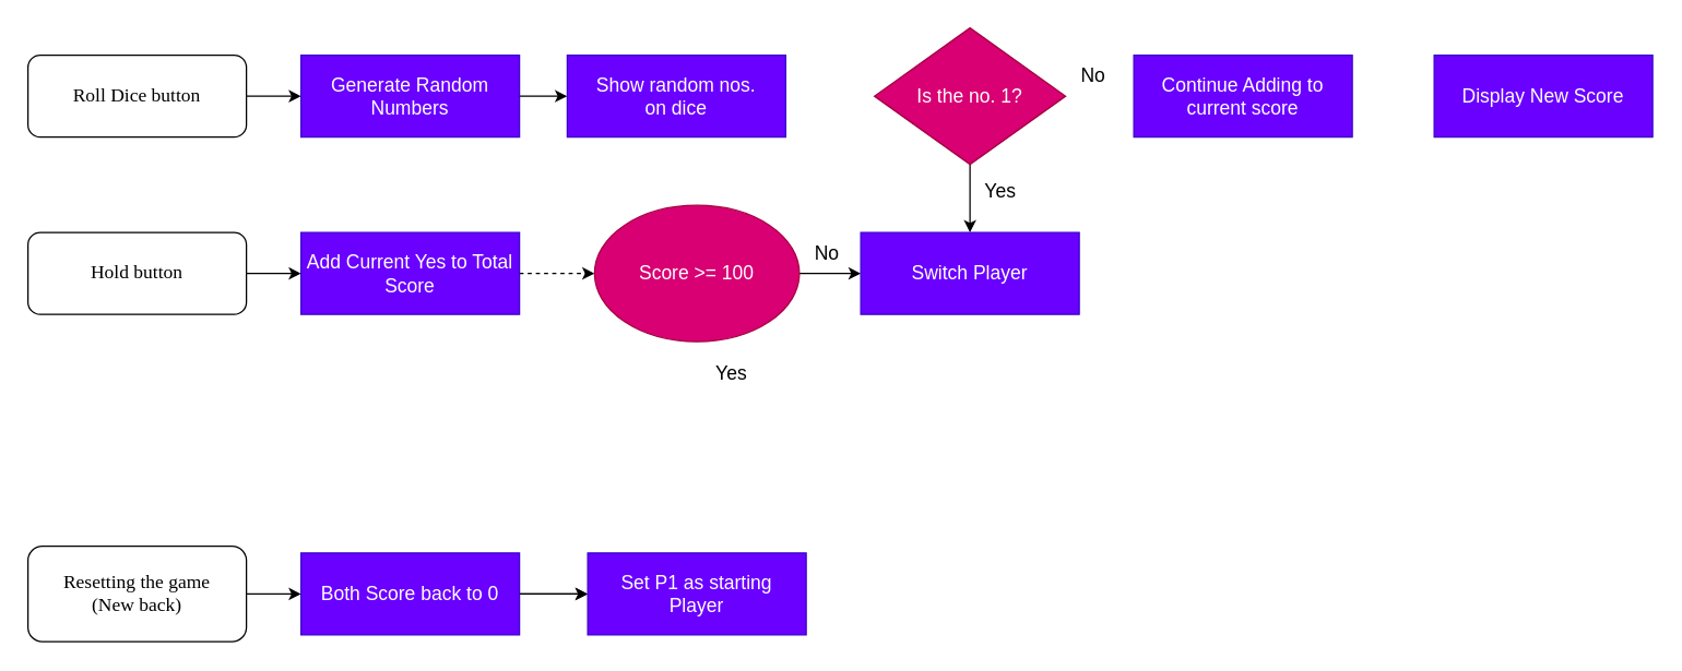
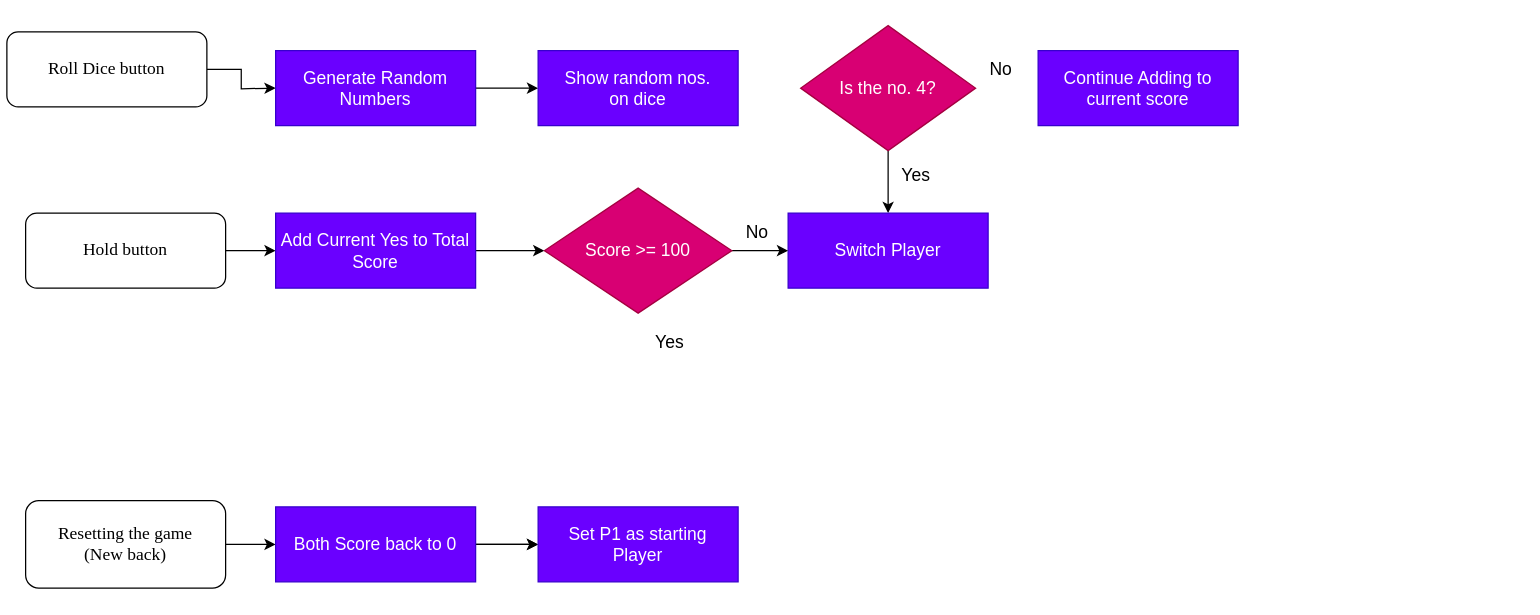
  <mxCell id="0" />
  <mxCell id="1" parent="0" />
  <mxCell id="2" style="edgeStyle=orthogonalEdgeStyle;rounded=0;orthogonalLoop=1;jettySize=auto;html=1;exitX=1;exitY=0.5;exitDx=0;exitDy=0;" edge="1" parent="1" source="3"><mxGeometry relative="1" as="geometry"><mxPoint x="220" y="70" as="targetPoint" /></mxGeometry></mxCell>
- <mxCell id="3" value="&lt;font style=&quot;font-size: 14px;&quot;&gt;Roll Dice button&lt;/font&gt;" style="rounded=1;whiteSpace=wrap;html=1;fontFamily=Verdana;shadow=0;glass=0;" vertex="1" parent="1"><mxGeometry x="20" y="40" width="160" height="60" as="geometry" /></mxCell>
+ <mxCell id="3" value="&lt;font style=&quot;font-size: 14px;&quot;&gt;Roll Dice button&lt;/font&gt;" style="rounded=1;whiteSpace=wrap;html=1;fontFamily=Verdana;shadow=0;glass=0;" vertex="1" parent="1"><mxGeometry x="5" y="25" width="160" height="60" as="geometry" /></mxCell>
  <mxCell id="4" style="edgeStyle=orthogonalEdgeStyle;rounded=0;orthogonalLoop=1;jettySize=auto;html=1;exitX=1;exitY=0.5;exitDx=0;exitDy=0;" edge="1" parent="1" source="5"><mxGeometry relative="1" as="geometry"><mxPoint x="220" y="435" as="targetPoint" /></mxGeometry></mxCell>
  <mxCell id="5" value="&lt;font style=&quot;font-size: 14px;&quot;&gt;Resetting the game &lt;br&gt;(New back)&lt;/font&gt;" style="rounded=1;whiteSpace=wrap;html=1;fontFamily=Verdana;horizontal=1;spacingBottom=0;spacing=2;" vertex="1" parent="1"><mxGeometry x="20" y="400" width="160" height="70" as="geometry" /></mxCell>
  <mxCell id="6" style="edgeStyle=orthogonalEdgeStyle;rounded=0;orthogonalLoop=1;jettySize=auto;html=1;exitX=1;exitY=0.5;exitDx=0;exitDy=0;" edge="1" parent="1" source="7"><mxGeometry relative="1" as="geometry"><mxPoint x="220" y="200" as="targetPoint" /></mxGeometry></mxCell>
  <mxCell id="7" value="&lt;font style=&quot;font-size: 14px;&quot;&gt;Hold button&lt;/font&gt;" style="rounded=1;whiteSpace=wrap;html=1;fontFamily=Verdana;" vertex="1" parent="1"><mxGeometry x="20" y="170" width="160" height="60" as="geometry" /></mxCell>
  <mxCell id="8" style="edgeStyle=orthogonalEdgeStyle;rounded=0;orthogonalLoop=1;jettySize=auto;html=1;entryX=0;entryY=0.5;entryDx=0;entryDy=0;" edge="1" parent="1" source="9" target="10"><mxGeometry relative="1" as="geometry" /></mxCell>
  <mxCell id="9" value="&lt;font style=&quot;font-size: 14px;&quot;&gt;Generate Random Numbers&lt;/font&gt;" style="rounded=0;whiteSpace=wrap;html=1;fillColor=#6a00ff;fontColor=#ffffff;strokeColor=#3700CC;" vertex="1" parent="1"><mxGeometry x="220" y="40" width="160" height="60" as="geometry" /></mxCell>
- <mxCell id="10" value="&lt;font style=&quot;font-size: 14px;&quot;&gt;Show random nos. &lt;br&gt;on dice&lt;/font&gt;" style="rounded=0;whiteSpace=wrap;html=1;fillColor=#6a00ff;fontColor=#ffffff;strokeColor=#3700CC;" vertex="1" parent="1"><mxGeometry x="415" y="40" width="160" height="60" as="geometry" /></mxCell>
+ <mxCell id="10" value="&lt;font style=&quot;font-size: 14px;&quot;&gt;Show random nos. &lt;br&gt;on dice&lt;/font&gt;" style="rounded=0;whiteSpace=wrap;html=1;fillColor=#6a00ff;fontColor=#ffffff;strokeColor=#3700CC;" vertex="1" parent="1"><mxGeometry x="430" y="40" width="160" height="60" as="geometry" /></mxCell>
  <mxCell id="11" style="edgeStyle=orthogonalEdgeStyle;rounded=0;orthogonalLoop=1;jettySize=auto;html=1;" edge="1" parent="1" source="12"><mxGeometry relative="1" as="geometry"><mxPoint x="710" y="170" as="targetPoint" /></mxGeometry></mxCell>
- <mxCell id="12" value="&lt;font style=&quot;font-size: 14px;&quot;&gt;Is the no. 1?&lt;/font&gt;" style="rhombus;whiteSpace=wrap;html=1;fillColor=#d80073;fontColor=#ffffff;strokeColor=#A50040;" vertex="1" parent="1"><mxGeometry x="640" y="20" width="140" height="100" as="geometry" /></mxCell>
+ <mxCell id="12" value="&lt;font style=&quot;font-size: 14px;&quot;&gt;Is the no. 4?&lt;/font&gt;" style="rhombus;whiteSpace=wrap;html=1;fillColor=#d80073;fontColor=#ffffff;strokeColor=#A50040;" vertex="1" parent="1"><mxGeometry x="640" y="20" width="140" height="100" as="geometry" /></mxCell>
  <mxCell id="13" value="&lt;span style=&quot;font-size: 14px;&quot;&gt;Switch Player&lt;/span&gt;" style="rounded=0;whiteSpace=wrap;html=1;fillColor=#6a00ff;fontColor=#ffffff;strokeColor=#3700CC;" vertex="1" parent="1"><mxGeometry x="630" y="170" width="160" height="60" as="geometry" /></mxCell>
  <mxCell id="14" value="&lt;font style=&quot;font-size: 14px;&quot;&gt;No&lt;/font&gt;" style="text;html=1;align=center;verticalAlign=middle;resizable=0;points=[];autosize=1;strokeColor=none;fillColor=none;" vertex="1" parent="1"><mxGeometry x="780" y="40" width="40" height="30" as="geometry" /></mxCell>
  <mxCell id="15" value="&lt;font style=&quot;font-size: 14px;&quot;&gt;Yes&lt;/font&gt;" style="text;html=1;align=center;verticalAlign=middle;resizable=0;points=[];autosize=1;strokeColor=none;fillColor=none;" vertex="1" parent="1"><mxGeometry x="707" y="125" width="50" height="30" as="geometry" /></mxCell>
- <mxCell id="16" style="edgeStyle=orthogonalEdgeStyle;rounded=0;orthogonalLoop=1;jettySize=auto;html=1;exitX=1;exitY=0.5;exitDx=0;exitDy=0;entryX=0;entryY=0.5;entryDx=0;entryDy=0;dashed=1;" edge="1" parent="1" source="17" target="25"><mxGeometry relative="1" as="geometry"><mxPoint x="430" y="200" as="targetPoint" /></mxGeometry></mxCell>
+ <mxCell id="16" style="edgeStyle=orthogonalEdgeStyle;rounded=0;orthogonalLoop=1;jettySize=auto;html=1;exitX=1;exitY=0.5;exitDx=0;exitDy=0;entryX=0;entryY=0.5;entryDx=0;entryDy=0;" edge="1" parent="1" source="17" target="25"><mxGeometry relative="1" as="geometry"><mxPoint x="430" y="200" as="targetPoint" /></mxGeometry></mxCell>
  <mxCell id="17" value="&lt;span style=&quot;font-size: 14px;&quot;&gt;Add Current Yes to Total Score&lt;/span&gt;" style="rounded=0;whiteSpace=wrap;html=1;fillColor=#6a00ff;fontColor=#ffffff;strokeColor=#3700CC;" vertex="1" parent="1"><mxGeometry x="220" y="170" width="160" height="60" as="geometry" /></mxCell>
  <mxCell id="18" value="&lt;span style=&quot;font-size: 14px;&quot;&gt;Continue Adding to current score&lt;/span&gt;" style="rounded=0;whiteSpace=wrap;html=1;fillColor=#6a00ff;fontColor=#ffffff;strokeColor=#3700CC;" vertex="1" parent="1"><mxGeometry x="830" y="40" width="160" height="60" as="geometry" /></mxCell>
- <mxCell id="19" value="&lt;span style=&quot;font-size: 14px;&quot;&gt;Display New Score&lt;/span&gt;" style="rounded=0;whiteSpace=wrap;html=1;fillColor=#6a00ff;fontColor=#ffffff;strokeColor=#3700CC;" vertex="1" parent="1"><mxGeometry x="1050" y="40" width="160" height="60" as="geometry" /></mxCell>
  <mxCell id="20" style="edgeStyle=orthogonalEdgeStyle;rounded=0;orthogonalLoop=1;jettySize=auto;html=1;exitX=1;exitY=0.5;exitDx=0;exitDy=0;entryX=0;entryY=0.5;entryDx=0;entryDy=0;" edge="1" parent="1" source="22" target="23"><mxGeometry relative="1" as="geometry"><mxPoint x="410" y="435" as="targetPoint" /></mxGeometry></mxCell>
  <mxCell id="21" style="edgeStyle=orthogonalEdgeStyle;rounded=0;orthogonalLoop=1;jettySize=auto;html=1;exitX=1;exitY=0.5;exitDx=0;exitDy=0;entryX=0;entryY=0.5;entryDx=0;entryDy=0;" edge="1" parent="1" source="22" target="23"><mxGeometry relative="1" as="geometry" /></mxCell>
  <mxCell id="22" value="&lt;span style=&quot;font-size: 14px;&quot;&gt;Both Score back to 0&lt;/span&gt;" style="rounded=0;whiteSpace=wrap;html=1;fillColor=#6a00ff;fontColor=#ffffff;strokeColor=#3700CC;" vertex="1" parent="1"><mxGeometry x="220" y="405" width="160" height="60" as="geometry" /></mxCell>
  <mxCell id="23" value="&lt;span style=&quot;font-size: 14px;&quot;&gt;Set P1 as starting &lt;br&gt;Player&lt;/span&gt;" style="rounded=0;whiteSpace=wrap;html=1;fillColor=#6a00ff;fontColor=#ffffff;strokeColor=#3700CC;" vertex="1" parent="1"><mxGeometry x="430" y="405" width="160" height="60" as="geometry" /></mxCell>
  <mxCell id="24" style="edgeStyle=orthogonalEdgeStyle;rounded=0;orthogonalLoop=1;jettySize=auto;html=1;exitX=1;exitY=0.5;exitDx=0;exitDy=0;entryX=0;entryY=0.5;entryDx=0;entryDy=0;" edge="1" parent="1" source="25" target="13"><mxGeometry relative="1" as="geometry" /></mxCell>
- <mxCell id="25" value="&lt;font style=&quot;font-size: 14px;&quot;&gt;Score &amp;gt;= 100&lt;/font&gt;" style="ellipse;whiteSpace=wrap;html=1;fillColor=#d80073;fontColor=#ffffff;strokeColor=#A50040;" vertex="1" parent="1"><mxGeometry x="435" y="150" width="150" height="100" as="geometry" /></mxCell>
+ <mxCell id="25" value="&lt;font style=&quot;font-size: 14px;&quot;&gt;Score &amp;gt;= 100&lt;/font&gt;" style="rhombus;whiteSpace=wrap;html=1;fillColor=#d80073;fontColor=#ffffff;strokeColor=#A50040;" vertex="1" parent="1"><mxGeometry x="435" y="150" width="150" height="100" as="geometry" /></mxCell>
  <mxCell id="26" value="&lt;font style=&quot;font-size: 14px;&quot;&gt;No&lt;/font&gt;" style="text;html=1;align=center;verticalAlign=middle;resizable=0;points=[];autosize=1;strokeColor=none;fillColor=none;" vertex="1" parent="1"><mxGeometry x="585" y="170" width="40" height="30" as="geometry" /></mxCell>
  <mxCell id="27" value="&lt;font style=&quot;font-size: 14px;&quot;&gt;Yes&lt;/font&gt;" style="text;html=1;align=center;verticalAlign=middle;resizable=0;points=[];autosize=1;strokeColor=none;fillColor=none;" vertex="1" parent="1"><mxGeometry x="510" y="258" width="50" height="30" as="geometry" /></mxCell>
